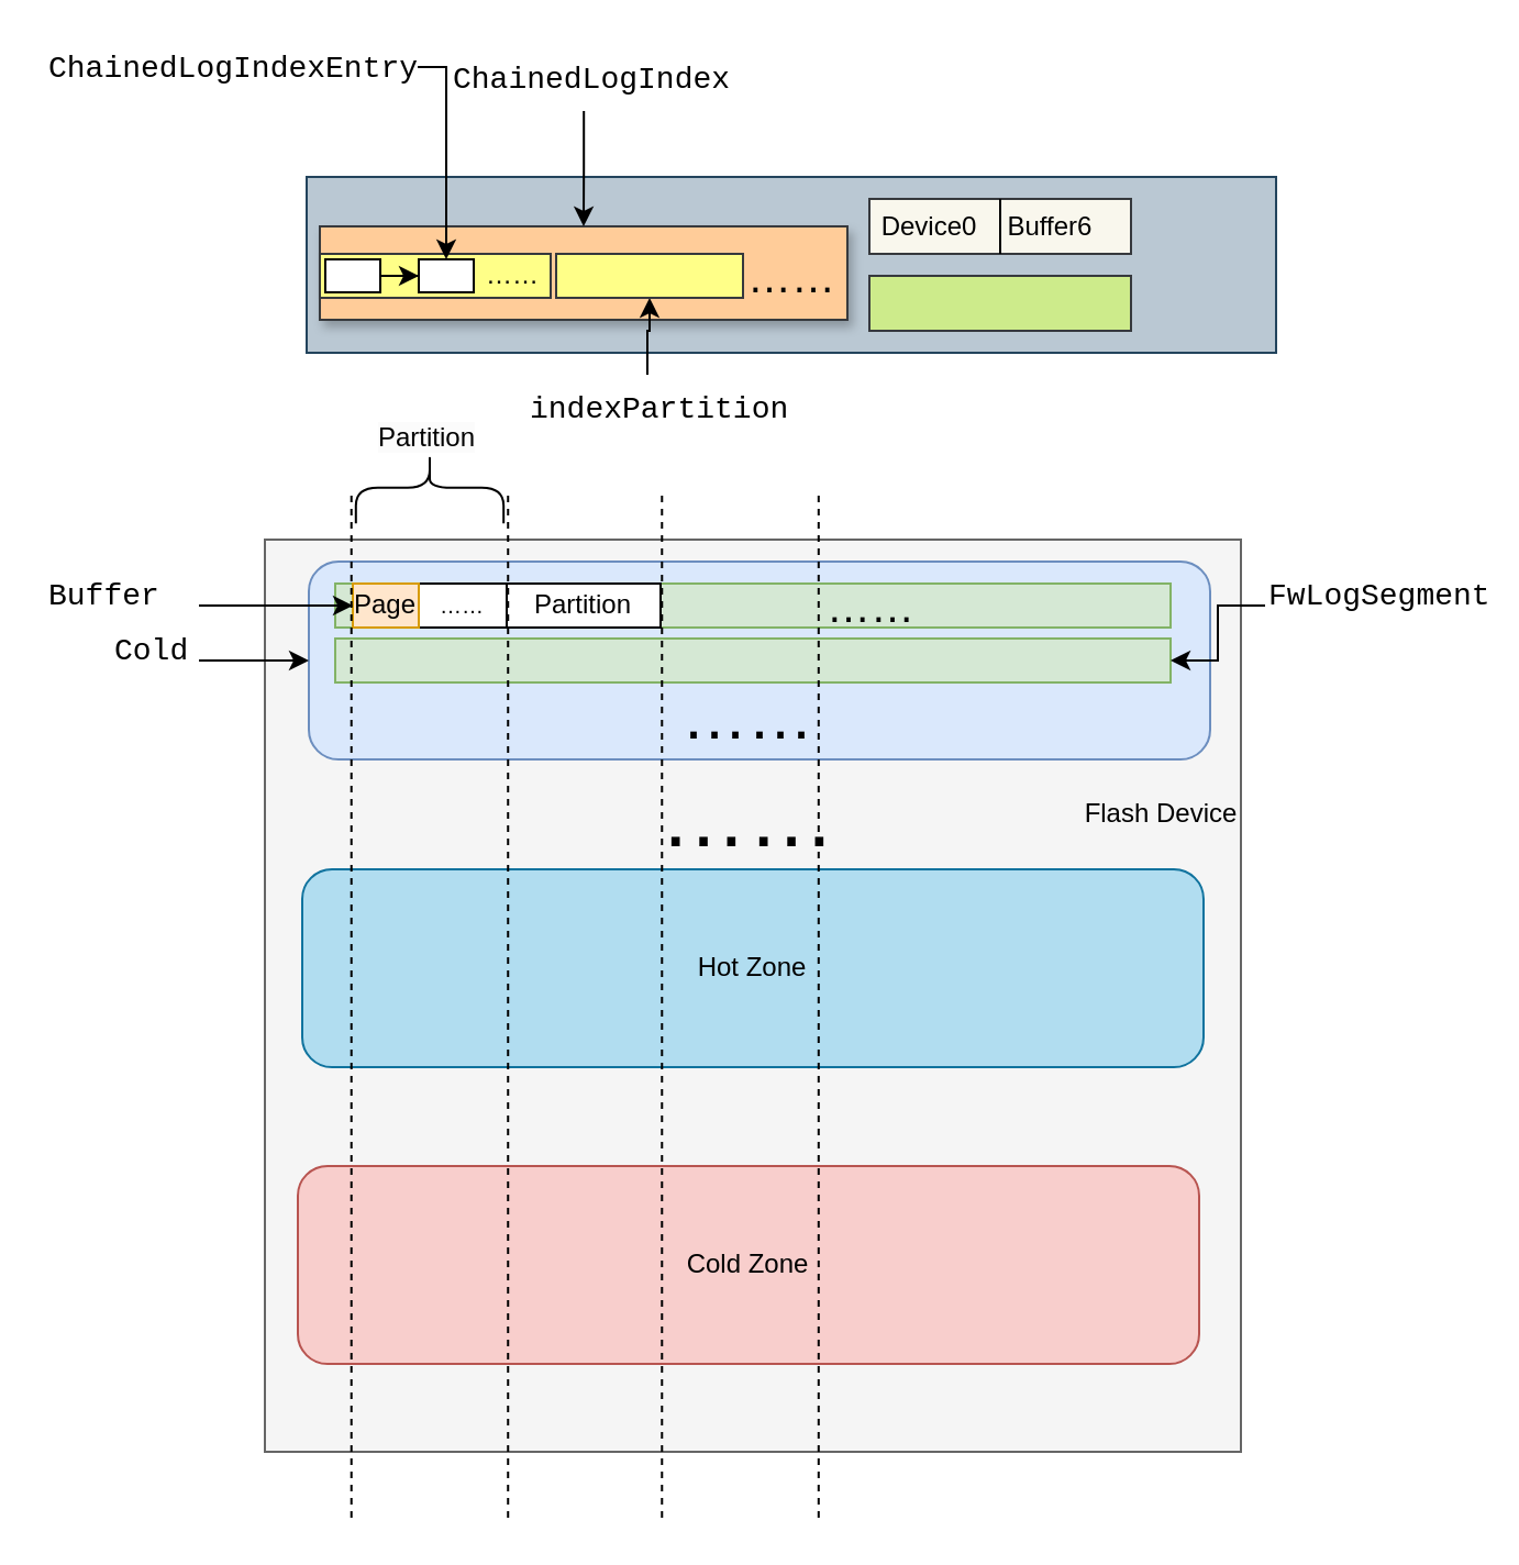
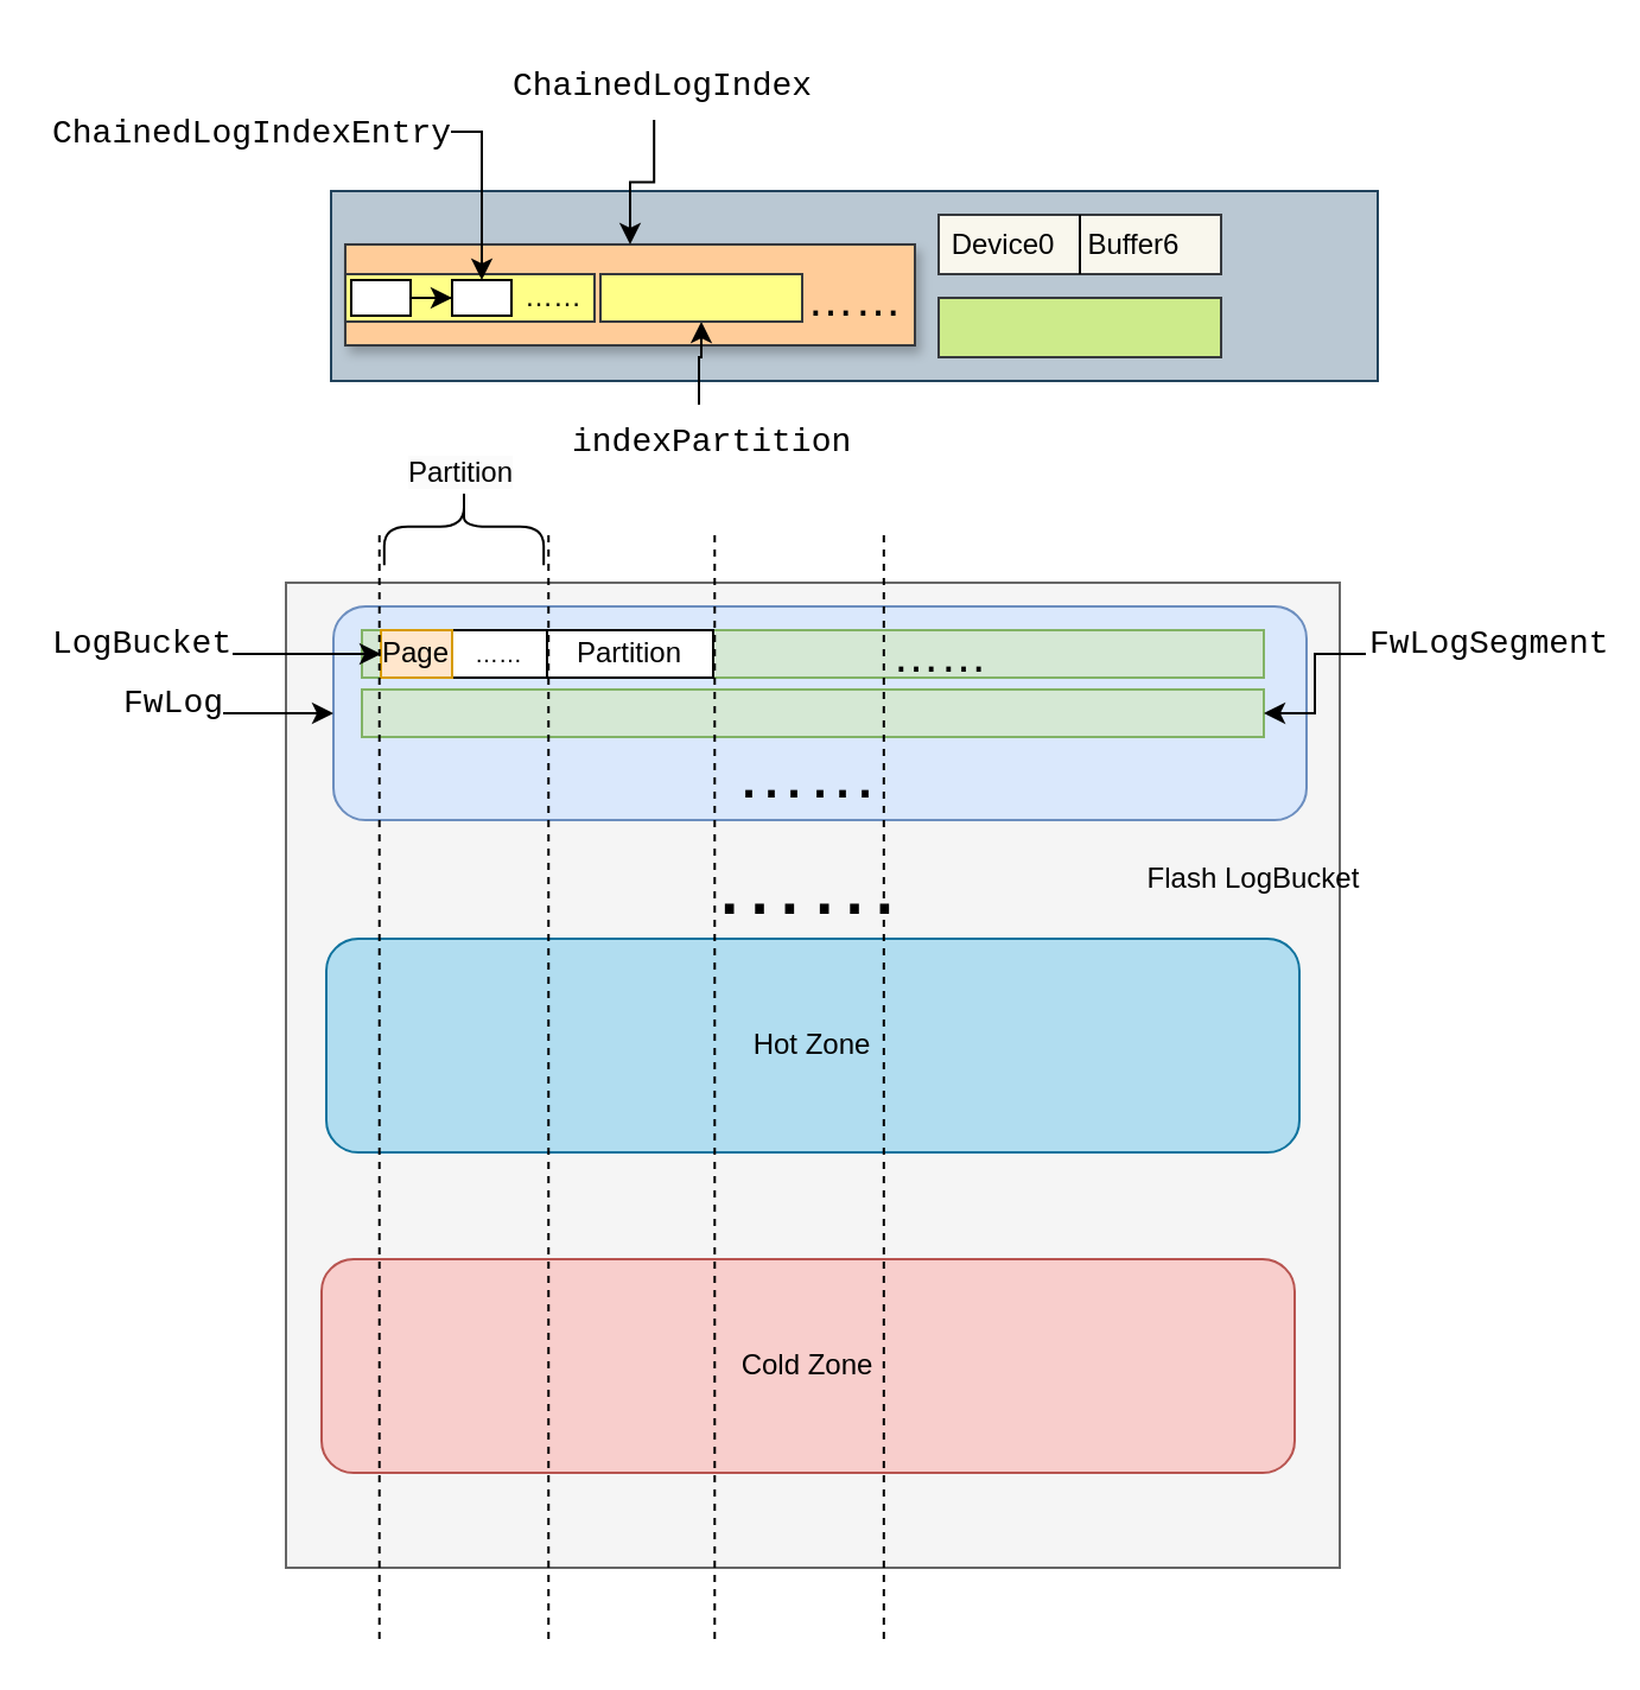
  <mxCell id="0" />
  <mxCell id="1" parent="0" />
  <mxCell id="2" value="" style="rounded=0;whiteSpace=wrap;html=1;shadow=0;fillColor=#f5f5f5;fontColor=#333333;strokeColor=#666666;" parent="1" vertex="1"><mxGeometry x="120" y="245" width="444" height="415" as="geometry" /></mxCell>
  <mxCell id="3" value="Cold Zone" style="rounded=1;whiteSpace=wrap;html=1;fillColor=#f8cecc;strokeColor=#b85450;" vertex="1" parent="1"><mxGeometry x="135" y="530" width="410" height="90" as="geometry" /></mxCell>
  <mxCell id="4" value="" style="rounded=0;whiteSpace=wrap;html=1;fillColor=#bac8d3;strokeColor=#23445d;" parent="1" vertex="1"><mxGeometry x="139" y="80" width="441" height="80" as="geometry" /></mxCell>
  <mxCell id="5" value="" style="rounded=1;whiteSpace=wrap;html=1;fillColor=#dae8fc;strokeColor=#6c8ebf;" parent="1" vertex="1"><mxGeometry x="140" y="255" width="410" height="90" as="geometry" /></mxCell>
  <mxCell id="6" value="Hot Zone" style="rounded=1;whiteSpace=wrap;html=1;fillColor=#b1ddf0;strokeColor=#10739e;" parent="1" vertex="1"><mxGeometry x="137" y="395" width="410" height="90" as="geometry" /></mxCell>
- <mxCell id="7" value="Flash Device" style="text;strokeColor=none;align=center;fillColor=none;html=1;verticalAlign=middle;whiteSpace=wrap;rounded=0;" parent="1" vertex="1"><mxGeometry x="470" y="340" width="116" height="60" as="geometry" /></mxCell>
+ <mxCell id="7" value="Flash LogBucket" style="text;strokeColor=none;align=center;fillColor=none;html=1;verticalAlign=middle;whiteSpace=wrap;rounded=0;" parent="1" vertex="1"><mxGeometry x="470" y="340" width="116" height="60" as="geometry" /></mxCell>
  <mxCell id="8" value="" style="rounded=0;whiteSpace=wrap;html=1;fillColor=#d5e8d4;strokeColor=#82b366;" parent="1" vertex="1"><mxGeometry x="152" y="265" width="380" height="20" as="geometry" /></mxCell>
  <mxCell id="9" value="" style="rounded=0;whiteSpace=wrap;html=1;fillColor=#d5e8d4;strokeColor=#82b366;" parent="1" vertex="1"><mxGeometry x="152" y="290" width="380" height="20" as="geometry" /></mxCell>
  <mxCell id="10" value="" style="rounded=0;whiteSpace=wrap;html=1;" parent="1" vertex="1"><mxGeometry x="160" y="265" width="70" height="20" as="geometry" /></mxCell>
  <mxCell id="11" value="Partition" style="rounded=0;whiteSpace=wrap;html=1;" parent="1" vertex="1"><mxGeometry x="230" y="265" width="70" height="20" as="geometry" /></mxCell>
  <mxCell id="12" value="&lt;font style=&quot;font-size: 20px;&quot;&gt;……&lt;/font&gt;" style="text;strokeColor=none;align=center;fillColor=none;html=1;verticalAlign=middle;whiteSpace=wrap;rounded=0;strokeWidth=5;" parent="1" vertex="1"><mxGeometry x="375.62" y="265" width="40" height="20" as="geometry" /></mxCell>
  <mxCell id="13" value="&lt;font style=&quot;font-size: 30px;&quot;&gt;……&lt;/font&gt;" style="text;strokeColor=none;align=center;fillColor=none;html=1;verticalAlign=middle;whiteSpace=wrap;rounded=0;strokeWidth=5;" parent="1" vertex="1"><mxGeometry x="250" y="315" width="180" height="20" as="geometry" /></mxCell>
  <mxCell id="14" value="&lt;font style=&quot;font-size: 40px;&quot;&gt;……&lt;/font&gt;" style="text;strokeColor=none;align=center;fillColor=none;html=1;verticalAlign=middle;whiteSpace=wrap;rounded=0;strokeWidth=5;" parent="1" vertex="1"><mxGeometry x="250" y="360" width="180" height="20" as="geometry" /></mxCell>
  <mxCell id="15" value="Page" style="rounded=0;whiteSpace=wrap;html=1;fillColor=#ffe6cc;strokeColor=#d79b00;" parent="1" vertex="1"><mxGeometry x="160" y="265" width="30" height="20" as="geometry" /></mxCell>
  <mxCell id="16" value="&lt;font style=&quot;font-size: 10px;&quot;&gt;……&lt;/font&gt;" style="text;strokeColor=none;align=center;fillColor=none;html=1;verticalAlign=middle;whiteSpace=wrap;rounded=0;strokeWidth=5;" parent="1" vertex="1"><mxGeometry x="190" y="265" width="40" height="20" as="geometry" /></mxCell>
  <mxCell id="17" value="" style="rounded=0;whiteSpace=wrap;html=1;glass=0;shadow=1;fillColor=#ffcc99;strokeColor=#36393d;" parent="1" vertex="1"><mxGeometry x="144.99" y="102.5" width="240" height="42.5" as="geometry" /></mxCell>
  <mxCell id="18" value="" style="rounded=0;whiteSpace=wrap;html=1;fillColor=#f9f7ed;strokeColor=#36393d;" parent="1" vertex="1"><mxGeometry x="395" y="90" width="119" height="25" as="geometry" /></mxCell>
  <mxCell id="19" value="" style="rounded=0;whiteSpace=wrap;html=1;fillColor=#cdeb8b;strokeColor=#36393d;" parent="1" vertex="1"><mxGeometry x="395" y="125" width="119" height="25" as="geometry" /></mxCell>
  <mxCell id="20" value="" style="endArrow=none;html=1;rounded=0;entryX=0.5;entryY=0;entryDx=0;entryDy=0;exitX=0.5;exitY=1;exitDx=0;exitDy=0;" parent="1" source="18" target="18" edge="1"><mxGeometry width="50" height="50" relative="1" as="geometry"><mxPoint x="300" y="150" as="sourcePoint" /><mxPoint x="350" y="100" as="targetPoint" /></mxGeometry></mxCell>
  <mxCell id="21" value="&lt;font style=&quot;font-size: 20px;&quot;&gt;……&lt;/font&gt;" style="text;strokeColor=none;align=center;fillColor=none;html=1;verticalAlign=middle;whiteSpace=wrap;rounded=0;strokeWidth=5;" parent="1" vertex="1"><mxGeometry x="339.5" y="115" width="40" height="20" as="geometry" /></mxCell>
  <mxCell id="22" style="edgeStyle=orthogonalEdgeStyle;rounded=0;orthogonalLoop=1;jettySize=auto;html=1;" parent="1" source="23" target="17" edge="1"><mxGeometry relative="1" as="geometry" /></mxCell>
- <mxCell id="23" value="&lt;div style=&quot;font-family: Consolas, &amp;quot;Courier New&amp;quot;, monospace; font-weight: normal; font-size: 14px; line-height: 19px; white-space: pre;&quot;&gt;&lt;div style=&quot;&quot;&gt;&lt;span style=&quot;background-color: rgb(255, 255, 255);&quot;&gt;&lt;font style=&quot;color: rgb(0, 0, 0);&quot;&gt;ChainedLogIndex&lt;/font&gt;&lt;/span&gt;&lt;/div&gt;&lt;/div&gt;" style="text;whiteSpace=wrap;html=1;" parent="1" vertex="1"><mxGeometry x="204.37" y="20" width="121.25" height="30" as="geometry" /></mxCell>
+ <mxCell id="23" value="&lt;div style=&quot;font-family: Consolas, &amp;quot;Courier New&amp;quot;, monospace; font-weight: normal; font-size: 14px; line-height: 19px; white-space: pre;&quot;&gt;&lt;div style=&quot;&quot;&gt;&lt;span style=&quot;background-color: rgb(255, 255, 255);&quot;&gt;&lt;font style=&quot;color: rgb(0, 0, 0);&quot;&gt;ChainedLogIndex&lt;/font&gt;&lt;/span&gt;&lt;/div&gt;&lt;/div&gt;" style="text;whiteSpace=wrap;html=1;" parent="1" vertex="1"><mxGeometry x="214.37" y="20" width="121.25" height="30" as="geometry" /></mxCell>
  <mxCell id="24" style="edgeStyle=orthogonalEdgeStyle;rounded=0;orthogonalLoop=1;jettySize=auto;html=1;entryX=0.5;entryY=1;entryDx=0;entryDy=0;" parent="1" source="25" target="27" edge="1"><mxGeometry relative="1" as="geometry"><mxPoint x="144.99" y="125" as="targetPoint" /></mxGeometry></mxCell>
  <mxCell id="25" value="&lt;div style=&quot;font-family: Consolas, &amp;quot;Courier New&amp;quot;, monospace; font-weight: normal; font-size: 14px; line-height: 19px; white-space: pre;&quot;&gt;&lt;div style=&quot;&quot;&gt;&lt;span style=&quot;background-color: rgb(255, 255, 255);&quot;&gt;&lt;font style=&quot;color: rgb(0, 0, 0);&quot;&gt;indexPartition&lt;/font&gt;&lt;/span&gt;&lt;/div&gt;&lt;/div&gt;" style="text;whiteSpace=wrap;html=1;" parent="1" vertex="1"><mxGeometry x="239" y="170" width="110" height="40" as="geometry" /></mxCell>
  <mxCell id="26" value="" style="rounded=0;whiteSpace=wrap;html=1;fillColor=#ffff88;strokeColor=#36393d;" parent="1" vertex="1"><mxGeometry x="144.99" y="115" width="105.01" height="20" as="geometry" /></mxCell>
  <mxCell id="27" value="" style="rounded=0;whiteSpace=wrap;html=1;fillColor=#ffff88;strokeColor=#36393d;" parent="1" vertex="1"><mxGeometry x="252.5" y="115" width="85" height="20" as="geometry" /></mxCell>
  <mxCell id="28" style="edgeStyle=orthogonalEdgeStyle;rounded=0;orthogonalLoop=1;jettySize=auto;html=1;entryX=0;entryY=0.5;entryDx=0;entryDy=0;" parent="1" source="29" target="30" edge="1"><mxGeometry relative="1" as="geometry" /></mxCell>
  <mxCell id="29" value="" style="rounded=0;whiteSpace=wrap;html=1;" parent="1" vertex="1"><mxGeometry x="147.49" y="117.5" width="25.01" height="15" as="geometry" /></mxCell>
  <mxCell id="30" value="" style="rounded=0;whiteSpace=wrap;html=1;" parent="1" vertex="1"><mxGeometry x="190" y="117.5" width="25.01" height="15" as="geometry" /></mxCell>
  <mxCell id="31" value="&lt;font&gt;……&lt;/font&gt;" style="text;strokeColor=none;align=center;fillColor=none;html=1;verticalAlign=middle;whiteSpace=wrap;rounded=0;strokeWidth=5;" parent="1" vertex="1"><mxGeometry x="212.5" y="115" width="40" height="20" as="geometry" /></mxCell>
  <mxCell id="32" style="edgeStyle=orthogonalEdgeStyle;rounded=0;orthogonalLoop=1;jettySize=auto;html=1;exitX=1;exitY=0.5;exitDx=0;exitDy=0;" parent="1" source="33" target="30" edge="1"><mxGeometry relative="1" as="geometry" /></mxCell>
- <mxCell id="33" value="&lt;div style=&quot;font-family: Consolas, &amp;quot;Courier New&amp;quot;, monospace; font-weight: normal; font-size: 14px; line-height: 19px; white-space: pre;&quot;&gt;&lt;div style=&quot;&quot;&gt;&lt;span style=&quot;background-color: rgb(255, 255, 255);&quot;&gt;&lt;font style=&quot;color: rgb(0, 0, 0);&quot;&gt;ChainedLogIndexEntry&lt;/font&gt;&lt;/span&gt;&lt;/div&gt;&lt;/div&gt;" style="text;whiteSpace=wrap;html=1;" parent="1" vertex="1"><mxGeometry x="20" y="15" width="160" height="30" as="geometry" /></mxCell>
+ <mxCell id="33" value="&lt;div style=&quot;font-family: Consolas, &amp;quot;Courier New&amp;quot;, monospace; font-weight: normal; font-size: 14px; line-height: 19px; white-space: pre;&quot;&gt;&lt;div style=&quot;&quot;&gt;&lt;span style=&quot;background-color: rgb(255, 255, 255);&quot;&gt;&lt;font style=&quot;color: rgb(0, 0, 0);&quot;&gt;ChainedLogIndexEntry&lt;/font&gt;&lt;/span&gt;&lt;/div&gt;&lt;/div&gt;" style="text;whiteSpace=wrap;html=1;" parent="1" vertex="1"><mxGeometry x="20" y="40" width="160" height="30" as="geometry" /></mxCell>
  <mxCell id="34" value="Device0" style="text;strokeColor=none;align=center;fillColor=none;html=1;verticalAlign=middle;whiteSpace=wrap;rounded=0;" parent="1" vertex="1"><mxGeometry x="395" y="91.25" width="55" height="22.5" as="geometry" /></mxCell>
  <mxCell id="35" value="Buffer6" style="text;strokeColor=none;align=center;fillColor=none;html=1;verticalAlign=middle;whiteSpace=wrap;rounded=0;" parent="1" vertex="1"><mxGeometry x="450" y="91.25" width="55" height="22.5" as="geometry" /></mxCell>
  <mxCell id="36" value="" style="line;strokeWidth=1;direction=south;html=1;rotation=0;dashed=1;" parent="1" vertex="1"><mxGeometry x="194.99" y="225" width="71.26" height="465" as="geometry" /></mxCell>
  <mxCell id="37" value="" style="line;strokeWidth=1;direction=south;html=1;rotation=0;dashed=1;" parent="1" vertex="1"><mxGeometry x="123.73" y="225" width="71.26" height="465" as="geometry" /></mxCell>
  <mxCell id="38" value="" style="line;strokeWidth=1;direction=south;html=1;rotation=0;dashed=1;" parent="1" vertex="1"><mxGeometry x="265.01" y="225" width="71.26" height="465" as="geometry" /></mxCell>
  <mxCell id="39" value="" style="line;strokeWidth=1;direction=south;html=1;rotation=0;dashed=1;" parent="1" vertex="1"><mxGeometry x="336.27" y="225" width="71.26" height="465" as="geometry" /></mxCell>
  <mxCell id="40" value="" style="shape=curlyBracket;whiteSpace=wrap;html=1;rounded=1;flipH=1;labelPosition=right;verticalLabelPosition=middle;align=left;verticalAlign=middle;rotation=-90;" parent="1" vertex="1"><mxGeometry x="178.75" y="187.81" width="32.5" height="67.19" as="geometry" /></mxCell>
  <mxCell id="41" value="&lt;span style=&quot;color: rgb(0, 0, 0); font-family: Helvetica; font-size: 12px; font-style: normal; font-variant-ligatures: normal; font-variant-caps: normal; font-weight: 400; letter-spacing: normal; orphans: 2; text-align: center; text-indent: 0px; text-transform: none; widows: 2; word-spacing: 0px; -webkit-text-stroke-width: 0px; white-space: normal; background-color: rgb(251, 251, 251); text-decoration-thickness: initial; text-decoration-style: initial; text-decoration-color: initial; display: inline !important; float: none;&quot;&gt;Partition&lt;/span&gt;" style="text;whiteSpace=wrap;html=1;" parent="1" vertex="1"><mxGeometry x="170" y="185" width="80" height="40" as="geometry" /></mxCell>
  <mxCell id="42" style="edgeStyle=orthogonalEdgeStyle;rounded=0;orthogonalLoop=1;jettySize=auto;html=1;" parent="1" source="43" target="5" edge="1"><mxGeometry relative="1" as="geometry" /></mxCell>
- <mxCell id="43" value="&lt;div style=&quot;font-family: Consolas, &amp;quot;Courier New&amp;quot;, monospace; font-weight: normal; font-size: 14px; line-height: 19px; white-space: pre;&quot;&gt;&lt;div style=&quot;&quot;&gt;&lt;span style=&quot;background-color: rgb(255, 255, 255);&quot;&gt;&lt;font style=&quot;color: rgb(0, 0, 0);&quot;&gt;Cold&lt;/font&gt;&lt;/span&gt;&lt;/div&gt;&lt;/div&gt;" style="text;whiteSpace=wrap;html=1;" parent="1" vertex="1"><mxGeometry x="50" y="280" width="40" height="40" as="geometry" /></mxCell>
+ <mxCell id="43" value="&lt;div style=&quot;font-family: Consolas, &amp;quot;Courier New&amp;quot;, monospace; font-weight: normal; font-size: 14px; line-height: 19px; white-space: pre;&quot;&gt;&lt;div style=&quot;&quot;&gt;&lt;span style=&quot;background-color: rgb(255, 255, 255);&quot;&gt;&lt;font style=&quot;color: rgb(0, 0, 0);&quot;&gt;FwLog&lt;/font&gt;&lt;/span&gt;&lt;/div&gt;&lt;/div&gt;" style="text;whiteSpace=wrap;html=1;" parent="1" vertex="1"><mxGeometry x="50" y="280" width="40" height="40" as="geometry" /></mxCell>
  <mxCell id="44" style="edgeStyle=orthogonalEdgeStyle;rounded=0;orthogonalLoop=1;jettySize=auto;html=1;" parent="1" source="45" target="15" edge="1"><mxGeometry relative="1" as="geometry" /></mxCell>
- <mxCell id="45" value="&lt;div style=&quot;font-family: Consolas, &amp;quot;Courier New&amp;quot;, monospace; font-weight: normal; font-size: 14px; line-height: 19px; white-space: pre;&quot;&gt;&lt;div style=&quot;&quot;&gt;&lt;span style=&quot;background-color: rgb(255, 255, 255);&quot;&gt;&lt;font style=&quot;color: rgb(0, 0, 0);&quot;&gt;Buffer&lt;/font&gt;&lt;/span&gt;&lt;/div&gt;&lt;/div&gt;" style="text;whiteSpace=wrap;html=1;" parent="1" vertex="1"><mxGeometry x="20" y="255" width="70" height="40" as="geometry" /></mxCell>
+ <mxCell id="45" value="&lt;div style=&quot;font-family: Consolas, &amp;quot;Courier New&amp;quot;, monospace; font-weight: normal; font-size: 14px; line-height: 19px; white-space: pre;&quot;&gt;&lt;div style=&quot;&quot;&gt;&lt;span style=&quot;background-color: rgb(255, 255, 255);&quot;&gt;&lt;font style=&quot;color: rgb(0, 0, 0);&quot;&gt;LogBucket&lt;/font&gt;&lt;/span&gt;&lt;/div&gt;&lt;/div&gt;" style="text;whiteSpace=wrap;html=1;" parent="1" vertex="1"><mxGeometry x="20" y="255" width="70" height="40" as="geometry" /></mxCell>
  <mxCell id="46" style="edgeStyle=orthogonalEdgeStyle;rounded=0;orthogonalLoop=1;jettySize=auto;html=1;entryX=1;entryY=0.5;entryDx=0;entryDy=0;" parent="1" source="47" target="9" edge="1"><mxGeometry relative="1" as="geometry" /></mxCell>
  <mxCell id="47" value="&lt;div style=&quot;font-family: Consolas, &amp;quot;Courier New&amp;quot;, monospace; font-weight: normal; font-size: 14px; line-height: 19px; white-space: pre;&quot;&gt;&lt;div style=&quot;&quot;&gt;&lt;span style=&quot;background-color: rgb(255, 255, 255);&quot;&gt;&lt;font style=&quot;color: rgb(0, 0, 0);&quot;&gt;FwLogSegment&lt;/font&gt;&lt;/span&gt;&lt;/div&gt;&lt;/div&gt;" style="text;whiteSpace=wrap;html=1;" parent="1" vertex="1"><mxGeometry x="575" y="255" width="94" height="40" as="geometry" /></mxCell>
